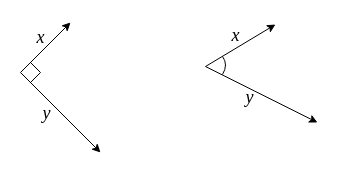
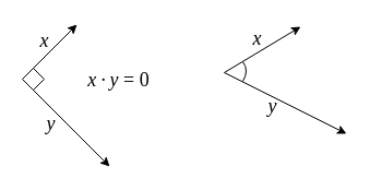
  <mxCell id="0" />
  <mxCell id="1" parent="0" />
  <mxCell id="2" value="" style="endArrow=classic;html=1;" edge="1" parent="1"><mxGeometry width="50" height="50" relative="1" as="geometry"><mxPoint x="20" y="72" as="sourcePoint" /><mxPoint x="70" y="22" as="targetPoint" /></mxGeometry></mxCell>
  <mxCell id="3" value="" style="endArrow=classic;html=1;" edge="1" parent="1"><mxGeometry width="50" height="50" relative="1" as="geometry"><mxPoint x="20" y="72" as="sourcePoint" /><mxPoint x="100" y="152" as="targetPoint" /></mxGeometry></mxCell>
  <mxCell id="4" value="" style="endArrow=none;html=1;" edge="1" parent="1"><mxGeometry width="50" height="50" relative="1" as="geometry"><mxPoint x="40" y="72" as="sourcePoint" /><mxPoint x="30" y="62" as="targetPoint" /></mxGeometry></mxCell>
  <mxCell id="5" value="" style="endArrow=none;html=1;" edge="1" parent="1"><mxGeometry width="50" height="50" relative="1" as="geometry"><mxPoint x="30" y="82" as="sourcePoint" /><mxPoint x="40" y="72" as="targetPoint" /></mxGeometry></mxCell>
  <mxCell id="6" value="&lt;font face=&quot;Times New Roman&quot; style=&quot;font-size: 18px&quot;&gt;&lt;i&gt;x&lt;/i&gt;&lt;/font&gt;" style="text;html=1;resizable=0;autosize=1;align=center;verticalAlign=middle;points=[];fillColor=none;strokeColor=none;rounded=0;fontSize=16;" vertex="1" parent="1"><mxGeometry x="30" y="22" width="20" height="30" as="geometry" /></mxCell>
  <mxCell id="7" value="&lt;font face=&quot;Times New Roman&quot; style=&quot;font-size: 18px&quot;&gt;&lt;i&gt;y&lt;/i&gt;&lt;/font&gt;" style="text;html=1;resizable=0;autosize=1;align=center;verticalAlign=middle;points=[];fillColor=none;strokeColor=none;rounded=0;fontSize=16;" vertex="1" parent="1"><mxGeometry x="36" y="98" width="20" height="30" as="geometry" /></mxCell>
+ <mxCell id="8" value="&lt;font face=&quot;Times New Roman&quot;&gt;&lt;i&gt;&lt;font size=&quot;4&quot;&gt;x&lt;/font&gt;&lt;font style=&quot;font-size: 14px&quot;&gt;&amp;nbsp;&lt;/font&gt;&lt;/i&gt;&lt;font size=&quot;4&quot;&gt;·&lt;/font&gt;&lt;/font&gt;&lt;font face=&quot;Times New Roman&quot;&gt;&lt;font style=&quot;font-size: 11px&quot;&gt;&amp;nbsp;&lt;/font&gt;&lt;i style=&quot;font-size: 18px&quot;&gt;y&lt;/i&gt;&lt;font size=&quot;4&quot;&gt; = 0&lt;/font&gt;&lt;/font&gt;" style="text;html=1;resizable=0;autosize=1;align=center;verticalAlign=middle;points=[];fillColor=none;strokeColor=none;rounded=0;" vertex="1" parent="1"><mxGeometry x="74" y="62" width="68" height="22" as="geometry" /></mxCell>
  <mxCell id="9" value="" style="endArrow=classic;html=1;" edge="1" parent="1"><mxGeometry width="50" height="50" relative="1" as="geometry"><mxPoint x="205" y="66" as="sourcePoint" /><mxPoint x="275" y="24" as="targetPoint" /></mxGeometry></mxCell>
  <mxCell id="10" value="" style="endArrow=classic;html=1;" edge="1" parent="1"><mxGeometry width="50" height="50" relative="1" as="geometry"><mxPoint x="205" y="66" as="sourcePoint" /><mxPoint x="317" y="122" as="targetPoint" /></mxGeometry></mxCell>
  <mxCell id="11" value="&lt;font face=&quot;Times New Roman&quot; style=&quot;font-size: 18px&quot;&gt;&lt;i&gt;y&lt;/i&gt;&lt;/font&gt;" style="text;html=1;resizable=0;autosize=1;align=center;verticalAlign=middle;points=[];fillColor=none;strokeColor=none;rounded=0;fontSize=16;" vertex="1" parent="1"><mxGeometry x="239" y="82" width="20" height="30" as="geometry" /></mxCell>
  <mxCell id="12" value="&lt;font face=&quot;Times New Roman&quot; style=&quot;font-size: 18px&quot;&gt;&lt;i&gt;x&lt;/i&gt;&lt;/font&gt;" style="text;html=1;resizable=0;autosize=1;align=center;verticalAlign=middle;points=[];fillColor=none;strokeColor=none;rounded=0;fontSize=16;" vertex="1" parent="1"><mxGeometry x="225" y="20" width="20" height="30" as="geometry" /></mxCell>
  <mxCell id="13" value="" style="curved=1;endArrow=none;html=1;endFill=0;" edge="1" parent="1"><mxGeometry width="50" height="50" relative="1" as="geometry"><mxPoint x="222" y="56" as="sourcePoint" /><mxPoint x="222" y="74" as="targetPoint" /><Array as="points"><mxPoint x="228" y="64" /></Array></mxGeometry></mxCell>
